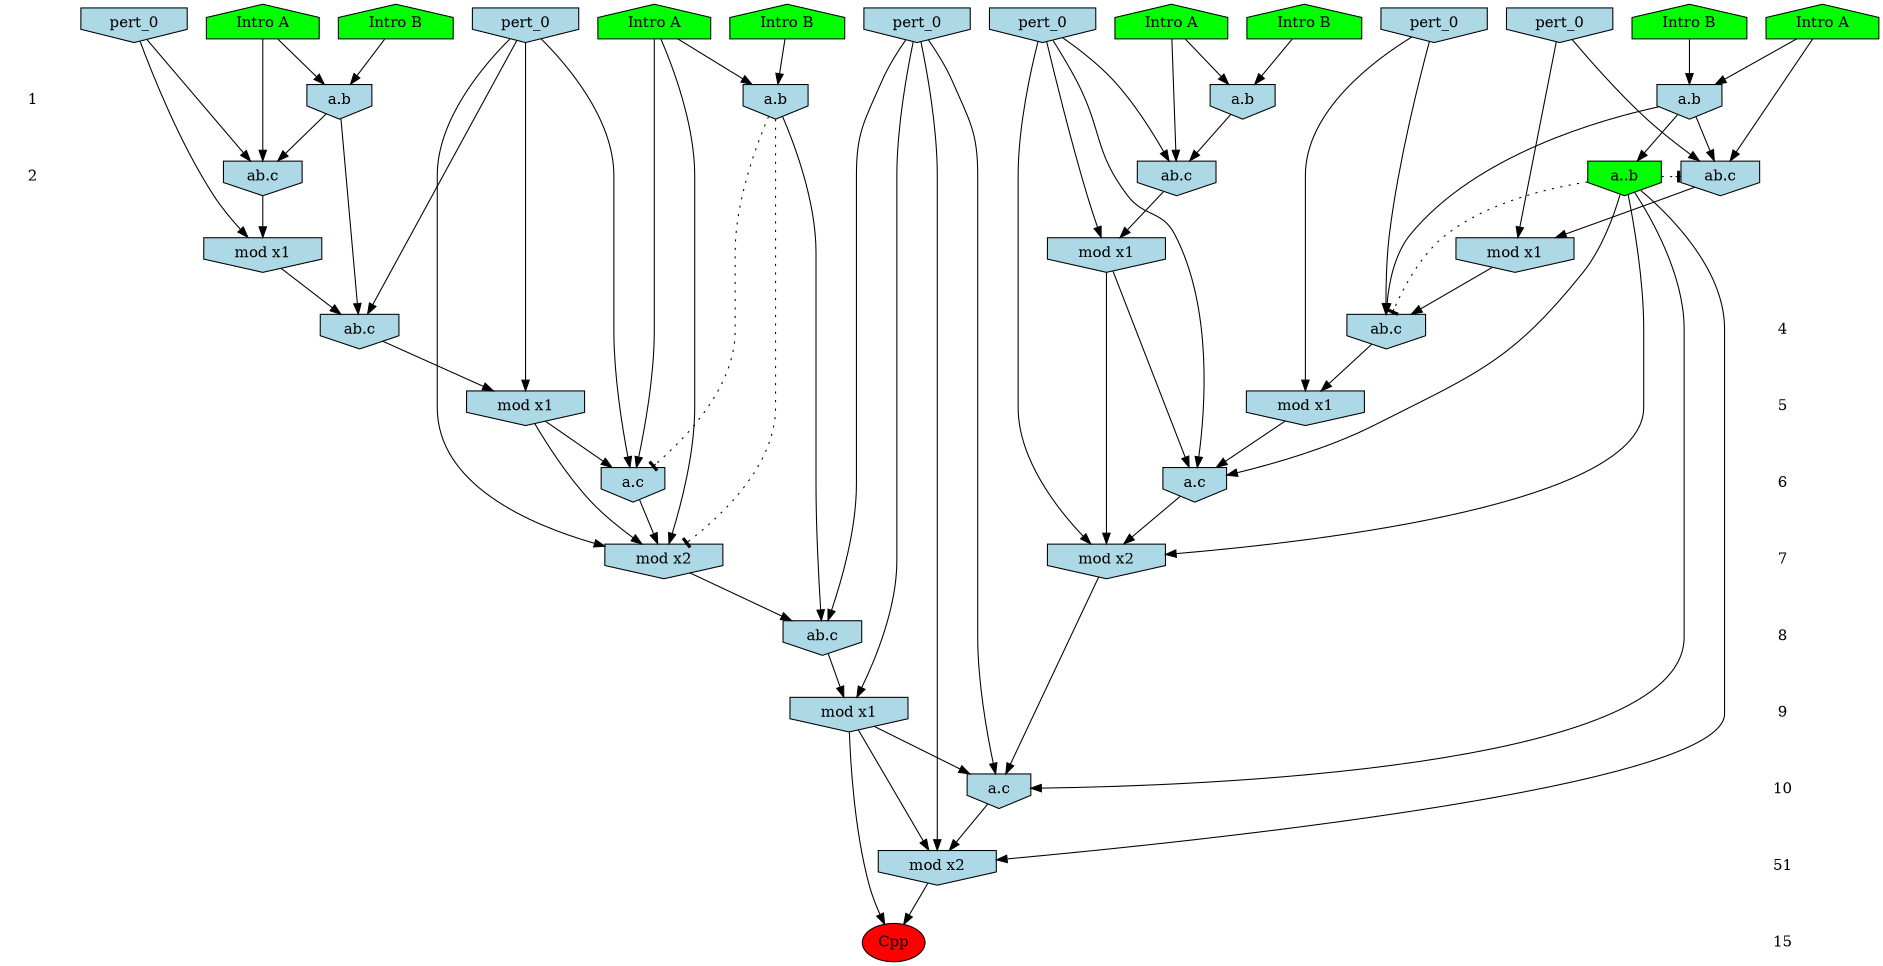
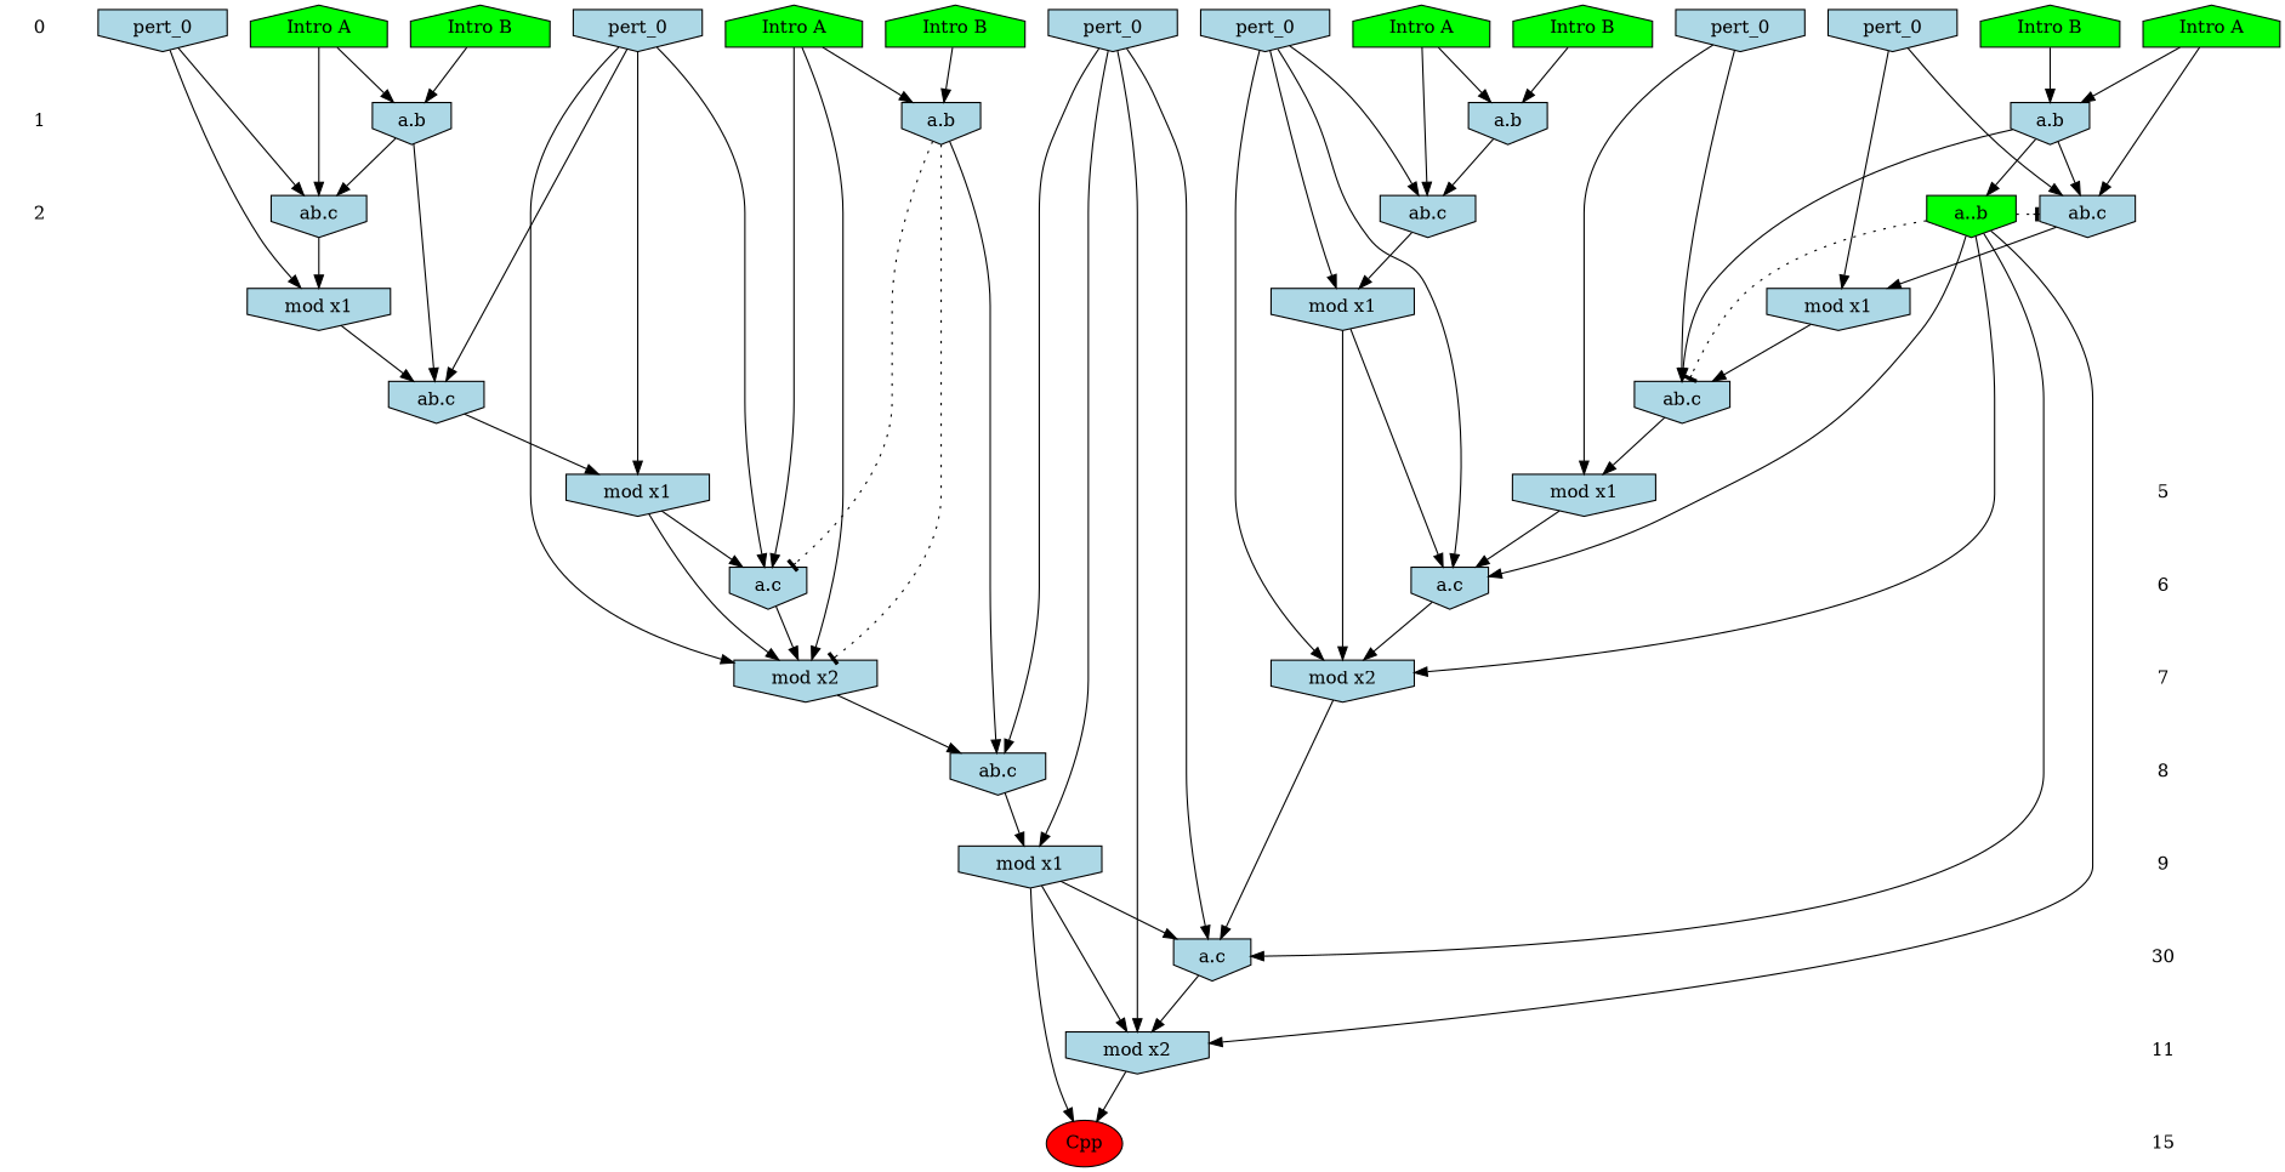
  digraph {
    ranksep=.5
    node [shape=invhouse fillcolor=lightblue style=filled]
+   0 [shape=plaintext fillcolor="" style=""]
    n2 [fillcolor=green label="Intro A" shape=house]
    n3 [fillcolor=green label="Intro B" shape=house]
    n4 [fillcolor=green label="Intro B" shape=house]
    n5 [fillcolor=green label="Intro A" shape=house]
    n6 [fillcolor=green label="Intro B" shape=house]
    n7 [fillcolor=green label="Intro B" shape=house]
    n8 [fillcolor=green label="Intro A" shape=house]
    n9 [fillcolor=green label="Intro A" shape=house]
    n10 [label=pert_0]
    n11 [label=pert_0]
    n12 [label=pert_0]
    n13 [label=pert_0]
    n14 [label=pert_0]
    n15 [label=pert_0]
    1 [shape=plaintext fillcolor="" style=""]
    n17 [label="a.b"]
    n18 [label="a.b"]
    n19 [label="a.b"]
    n20 [label="a.b"]
    2 [shape=plaintext fillcolor="" style=""]
    n22 [label="ab.c"]
    n23 [label="ab.c"]
    n24 [label="ab.c"]
    n25 [fillcolor=green label="a..b"]
    n26 [label="mod x1"]
    n27 [label="mod x1"]
    n28 [label="mod x1"]
-   4 [shape=plaintext fillcolor="" style=""]
    n30 [label="ab.c"]
    n31 [label="ab.c"]
    5 [shape=plaintext fillcolor="" style=""]
    n33 [label="mod x1"]
    n34 [label="mod x1"]
    6 [shape=plaintext fillcolor="" style=""]
    n36 [label="a.c"]
    n37 [label="a.c"]
    7 [shape=plaintext fillcolor="" style=""]
    n39 [label="mod x2"]
    n40 [label="mod x2"]
    8 [shape=plaintext fillcolor="" style=""]
    n42 [label="ab.c"]
    9 [shape=plaintext fillcolor="" style=""]
    n44 [label="mod x1"]
-   10 [shape=plaintext fillcolor="" style=""]
+   10 [shape=plaintext label=30 fillcolor="" style=""]
    n46 [label="a.c"]
-   11 [shape=plaintext label=51 fillcolor="" style=""]
+   11 [shape=plaintext fillcolor="" style=""]
    n48 [label="mod x2"]
    n49 [label=15 shape=plaintext fillcolor="" style=""]
    n50 [fillcolor=red label=Cpp shape=""]
    subgraph sub_1 {
      rank=same
+     0
      n2
      n3
      n4
      n5
      n6
      n7
      n8
      n9
      n10
      n11
      n12
      n13
      n14
      n15
    }
    subgraph sub_2 {
      rank=same
      1
      n17
      n18
      n19
      n20
    }
    subgraph sub_3 {
      rank=same
      2
      n22
      n23
      n24
      n25
    }
    subgraph sub_4 {
      rank=same
      n26
      n27
      n28
    }
    subgraph sub_5 {
      rank=same
-     4
      n30
      n31
    }
    subgraph sub_6 {
      rank=same
      5
      n33
      n34
    }
    subgraph sub_7 {
      rank=same
      6
      n36
      n37
    }
    subgraph sub_8 {
      rank=same
      7
      n39
      n40
    }
    subgraph sub_9 {
      rank=same
      8
      n42
    }
    subgraph sub_10 {
      rank=same
      9
      n44
    }
    subgraph sub_11 {
      rank=same
      10
      n46
    }
    subgraph sub_12 {
      rank=same
      11
      n48
    }
    subgraph sub_13 {
      rank=same
      n49
      n50
    }
+   0 -> 1 [style=invis]
    n2 -> n18
    n2 -> n23
    n3 -> n17
    n4 -> n20
    n5 -> n19
    n5 -> n22
    n6 -> n19
    n7 -> n18
    n8 -> n20
    n8 -> n36
    n8 -> n39
    n9 -> n17
    n9 -> n24
    n10 -> n30
    n10 -> n33
    n10 -> n36
    n10 -> n39
    n11 -> n24
    n11 -> n26
    n12 -> n22
    n12 -> n27
    n13 -> n31
    n13 -> n34
    n14 -> n23
    n14 -> n28
    n14 -> n37
    n14 -> n40
    n15 -> n42
    n15 -> n44
    n15 -> n46
    n15 -> n48
    1 -> 2 [style=invis]
    n17 -> n24
    n17 -> n30
    n18 -> n23
    n19 -> n22
    n19 -> n25
    n19 -> n31
    n20 -> n36 [arrowhead=tee style=dotted]
    n20 -> n39 [arrowhead=tee style=dotted]
    n20 -> n42
    n22 -> n27
    n23 -> n28
    n24 -> n26
    n25 -> n22 [arrowhead=tee style=dotted]
    n25 -> n31 [arrowhead=tee style=dotted]
    n25 -> n37
    n25 -> n40
    n25 -> n46
    n25 -> n48
    n26 -> n30
    n27 -> n31
    n28 -> n37
    n28 -> n40
-   4 -> 5 [style=invis]
    n30 -> n33
    n31 -> n34
    5 -> 6 [style=invis]
    n33 -> n36
    n33 -> n39
    n34 -> n37
    6 -> 7 [style=invis]
    n36 -> n39
    n37 -> n40
    7 -> 8 [style=invis]
    n39 -> n42
    n40 -> n46
    8 -> 9 [style=invis]
    n42 -> n44
    9 -> 10 [style=invis]
    n44 -> n46
    n44 -> n48
    n44 -> n50
    10 -> 11 [style=invis]
    n46 -> n48
    11 -> n49 [style=invis]
    n48 -> n50
  }
